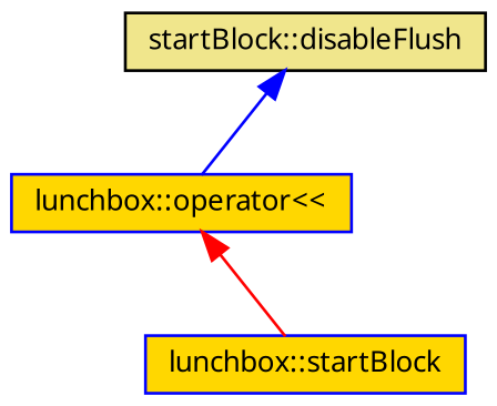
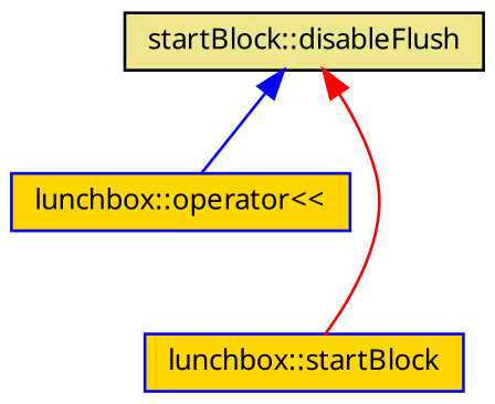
  digraph {
    rankdir=TB
    node [color=blue fillcolor=gold fontname=Sans fontsize=10 shape=record style=filled]
    edge [dir=back fontname=Sans fontsize=10 labelfontname=Sans labelfontsize=10 style=solid]
    n1 [color=black fillcolor=khaki fontcolor=black height=0.2 label="startBlock::disableFlush" width=0.4]
    n2 [height=0.2 label="lunchbox::operator\<\<" width=0.4]
    n3 [height=0.2 label="lunchbox::startBlock" width=0.4]
    n1 -> n2 [color=blue]
-   n2 -> n3 [color=red]
+   n1 -> n3 [color=red]
  }
